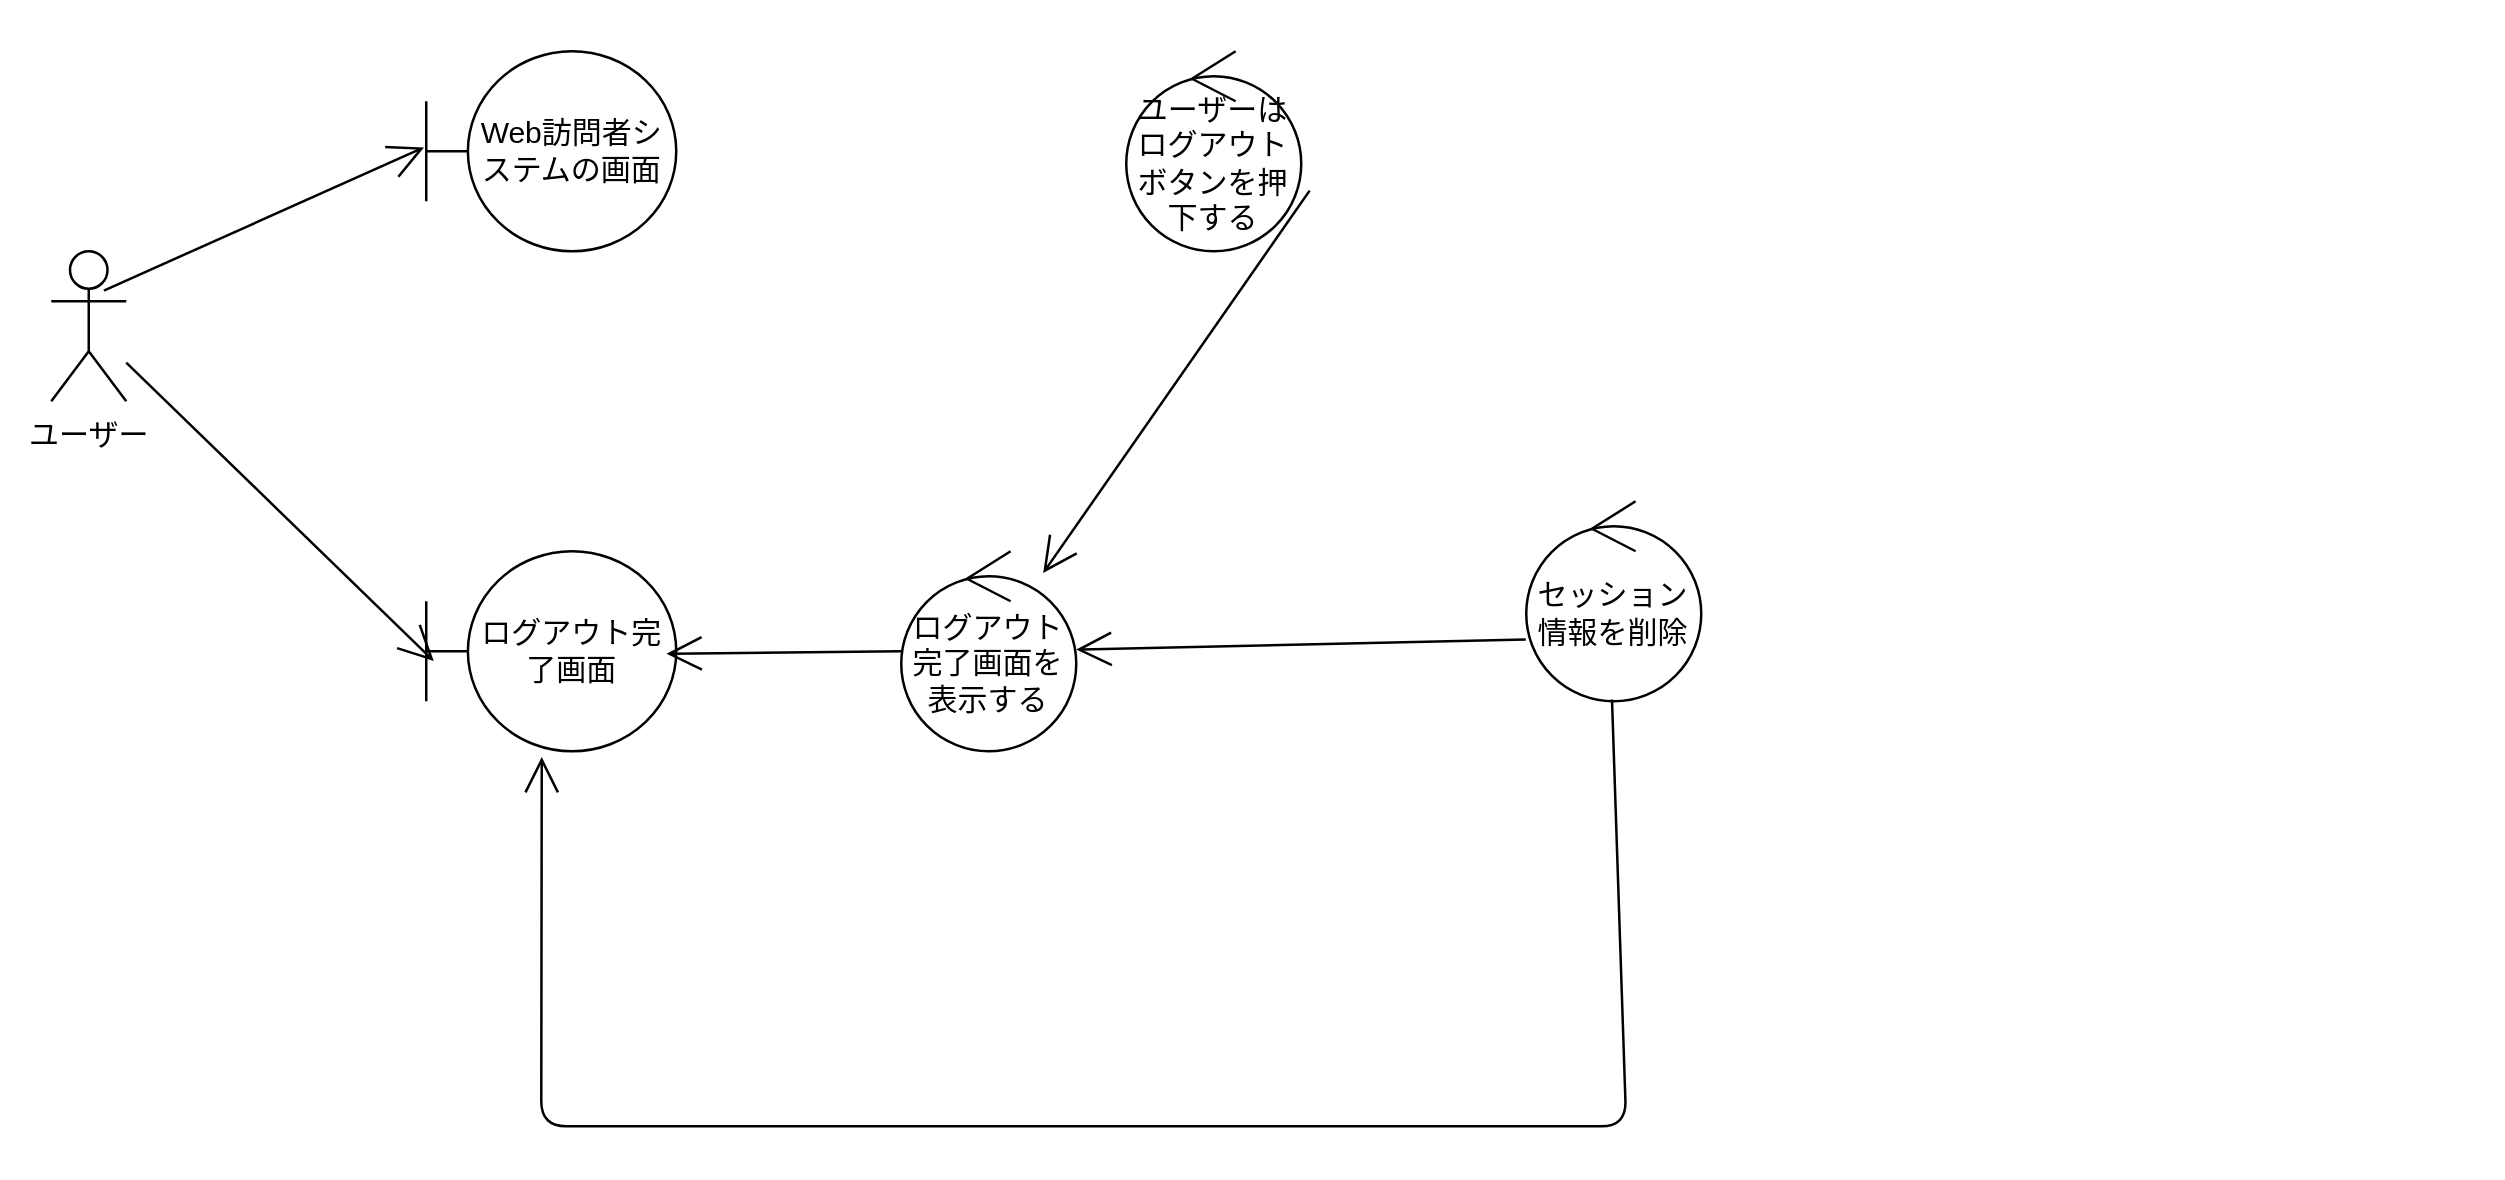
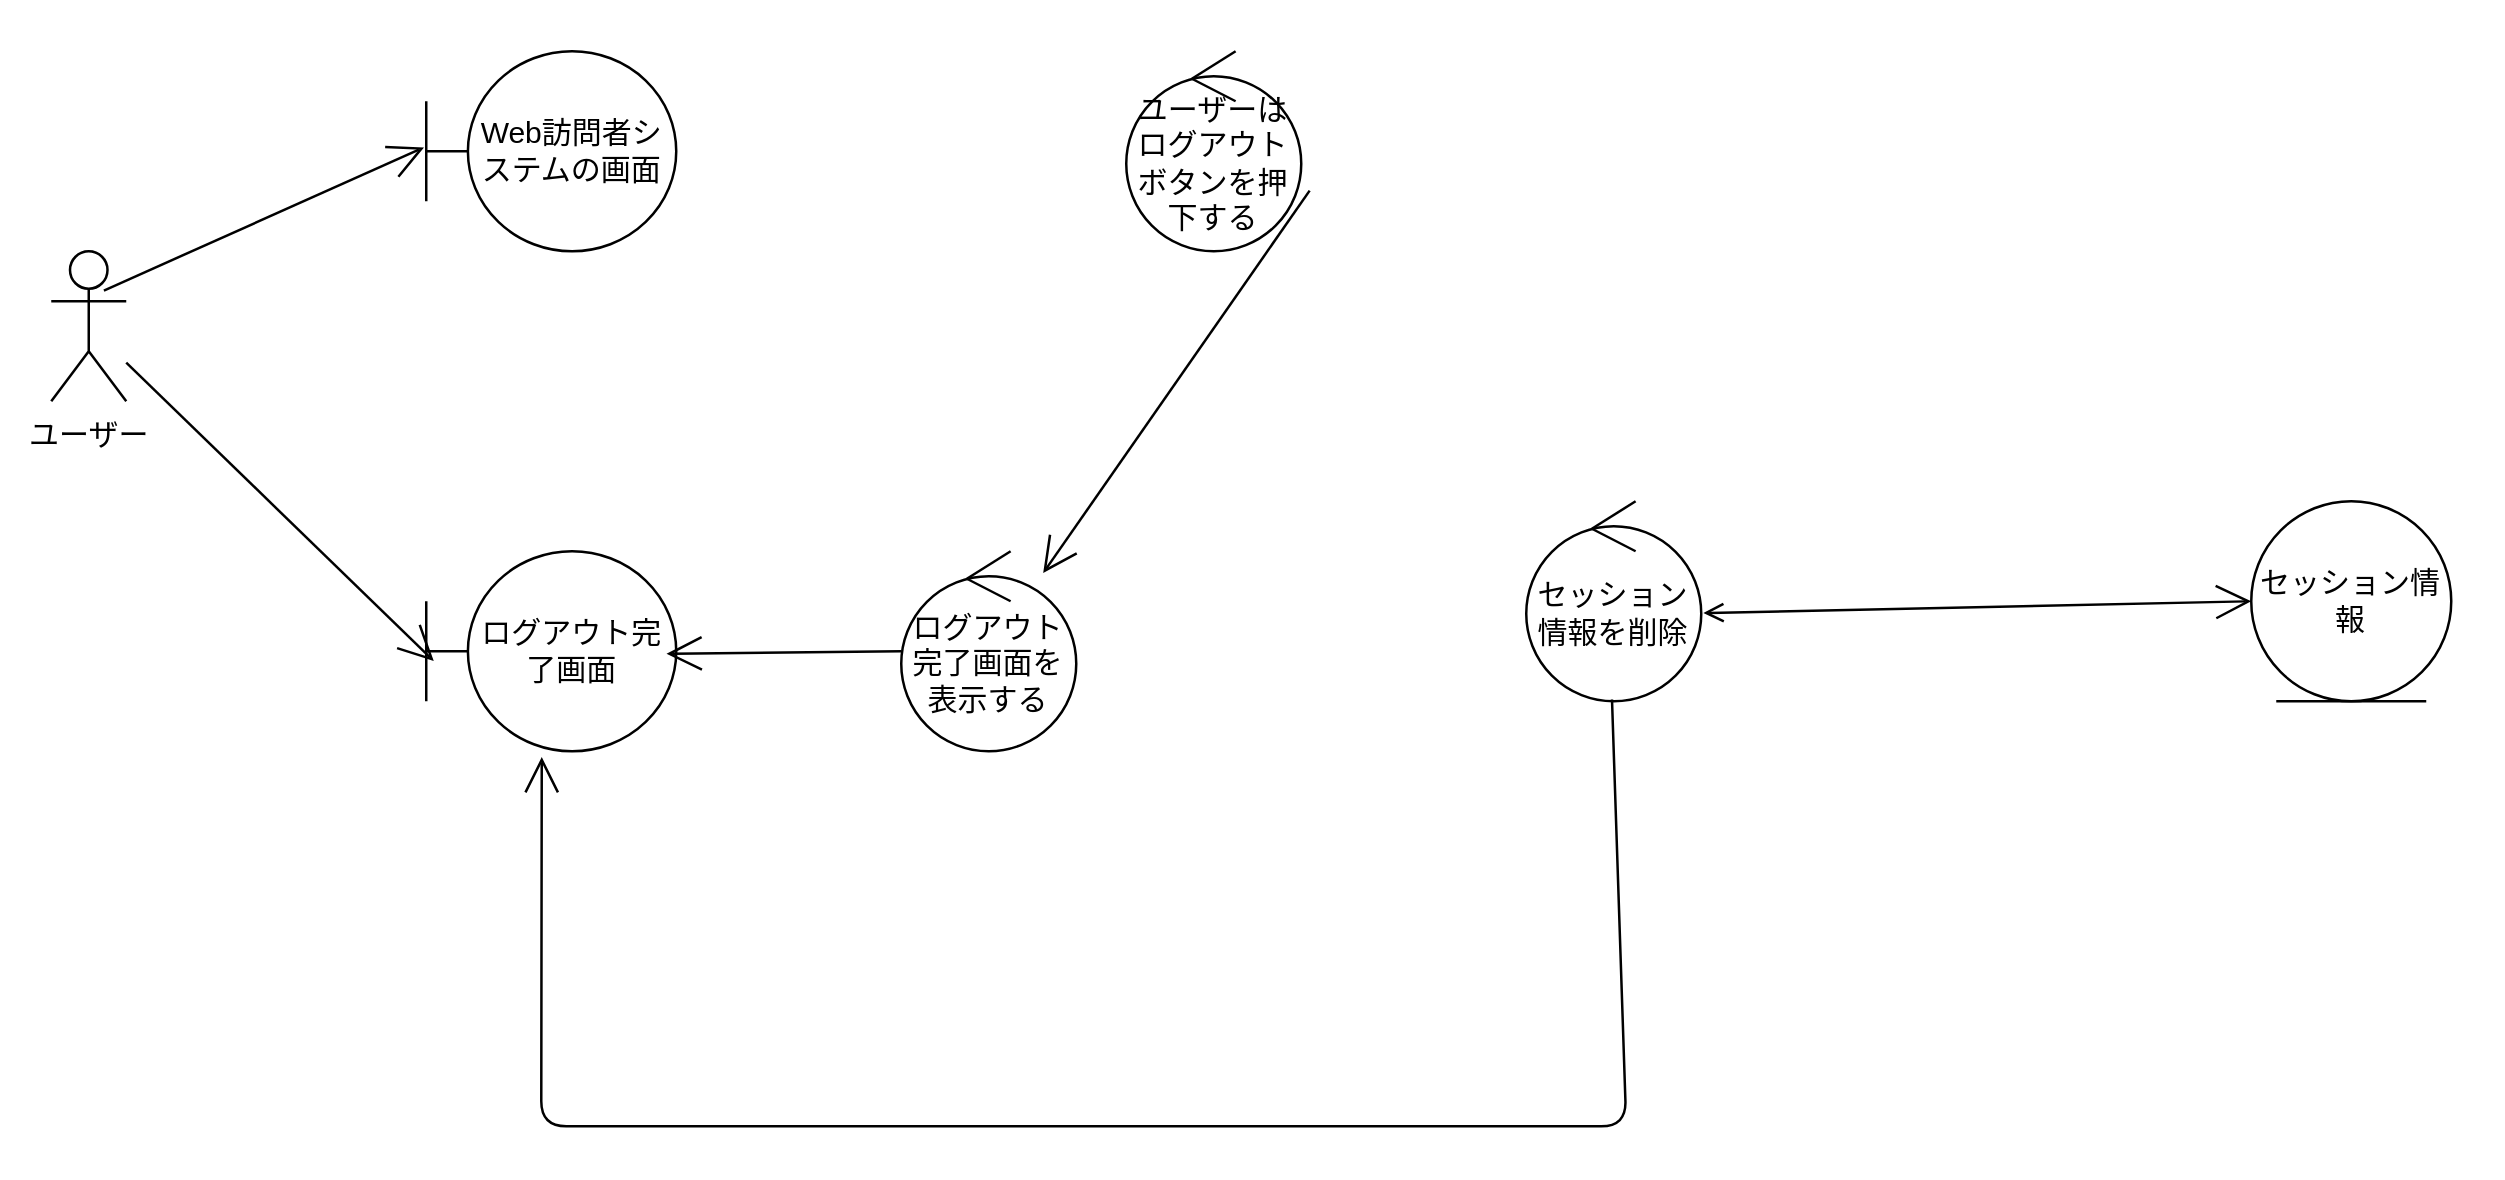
  <mxCell id="0" />
  <mxCell id="1" parent="0" />
  <mxCell id="2" value="ユーザー" style="shape=umlActor;verticalLabelPosition=bottom;verticalAlign=top;html=1;" vertex="1" parent="1"><mxGeometry x="20" y="100" width="30" height="60" as="geometry" /></mxCell>
  <mxCell id="3" value="Web訪問者システムの画面" style="shape=umlBoundary;whiteSpace=wrap;html=1;" vertex="1" parent="1"><mxGeometry x="170" y="20" width="100" height="80" as="geometry" /></mxCell>
  <mxCell id="4" value="ログアウト完了画面" style="shape=umlBoundary;whiteSpace=wrap;html=1;" vertex="1" parent="1"><mxGeometry x="170" y="220" width="100" height="80" as="geometry" /></mxCell>
  <mxCell id="5" value="" style="endArrow=open;endFill=1;endSize=12;html=1;exitX=0.702;exitY=0.262;exitDx=0;exitDy=0;exitPerimeter=0;entryX=-0.009;entryY=0.481;entryDx=0;entryDy=0;entryPerimeter=0;" edge="1" parent="1" source="2" target="3"><mxGeometry width="160" relative="1" as="geometry"><mxPoint x="610" y="280" as="sourcePoint" /><mxPoint x="770" y="280" as="targetPoint" /></mxGeometry></mxCell>
  <mxCell id="6" value="" style="endArrow=open;endFill=1;endSize=12;html=1;entryX=0.03;entryY=0.549;entryDx=0;entryDy=0;entryPerimeter=0;" edge="1" parent="1" source="2" target="4"><mxGeometry width="160" relative="1" as="geometry"><mxPoint x="610" y="280" as="sourcePoint" /><mxPoint x="770" y="280" as="targetPoint" /></mxGeometry></mxCell>
  <mxCell id="7" value="ユーザーはログアウトボタンを押下する" style="ellipse;shape=umlControl;whiteSpace=wrap;html=1;" vertex="1" parent="1"><mxGeometry x="450" y="20" width="70" height="80" as="geometry" /></mxCell>
  <mxCell id="8" value="" style="endArrow=open;endFill=1;endSize=12;html=1;exitX=1.048;exitY=0.697;exitDx=0;exitDy=0;exitPerimeter=0;" edge="1" parent="1" source="7" target="13"><mxGeometry width="160" relative="1" as="geometry"><mxPoint x="610" y="280" as="sourcePoint" /><mxPoint x="620" y="210" as="targetPoint" /></mxGeometry></mxCell>
+ <mxCell id="9" value="セッション情報" style="ellipse;shape=umlEntity;whiteSpace=wrap;html=1;" vertex="1" parent="1"><mxGeometry x="900" y="200" width="80" height="80" as="geometry" /></mxCell>
  <mxCell id="10" value="セッション情報を削除" style="ellipse;shape=umlControl;whiteSpace=wrap;html=1;" vertex="1" parent="1"><mxGeometry x="610" y="200" width="70" height="80" as="geometry" /></mxCell>
+ <mxCell id="11" value="" style="endArrow=open;endFill=1;endSize=12;html=1;exitX=1.012;exitY=0.559;exitDx=0;exitDy=0;exitPerimeter=0;entryX=0;entryY=0.5;entryDx=0;entryDy=0;startArrow=open;startFill=0;" edge="1" parent="1" source="10" target="9"><mxGeometry width="160" relative="1" as="geometry"><mxPoint x="610" y="280" as="sourcePoint" /><mxPoint x="770" y="280" as="targetPoint" /></mxGeometry></mxCell>
  <mxCell id="12" value="" style="endArrow=open;endFill=1;endSize=12;html=1;entryX=0.961;entryY=0.513;entryDx=0;entryDy=0;entryPerimeter=0;" edge="1" parent="1" target="4"><mxGeometry width="160" relative="1" as="geometry"><mxPoint x="360" y="260" as="sourcePoint" /><mxPoint x="770" y="280" as="targetPoint" /></mxGeometry></mxCell>
  <mxCell id="13" value="ログアウト完了画面を表示する" style="ellipse;shape=umlControl;whiteSpace=wrap;html=1;" vertex="1" parent="1"><mxGeometry x="360" y="220" width="70" height="80" as="geometry" /></mxCell>
- <mxCell id="14" value="" style="endArrow=open;endFill=1;endSize=12;html=1;exitX=-0.003;exitY=0.691;exitDx=0;exitDy=0;exitPerimeter=0;" edge="1" parent="1" source="10" target="13"><mxGeometry width="160" relative="1" as="geometry"><mxPoint x="610" y="280" as="sourcePoint" /><mxPoint x="770" y="280" as="targetPoint" /></mxGeometry></mxCell>
  <mxCell id="15" value="" style="endArrow=open;endFill=1;endSize=12;html=1;exitX=0.49;exitY=0.991;exitDx=0;exitDy=0;exitPerimeter=0;entryX=0.462;entryY=1.029;entryDx=0;entryDy=0;entryPerimeter=0;" edge="1" parent="1" source="10" target="4"><mxGeometry width="160" relative="1" as="geometry"><mxPoint x="630.41" y="310" as="sourcePoint" /><mxPoint x="20" y="450" as="targetPoint" /><Array as="points"><mxPoint x="650" y="450" /><mxPoint x="216" y="450" /></Array></mxGeometry></mxCell>
